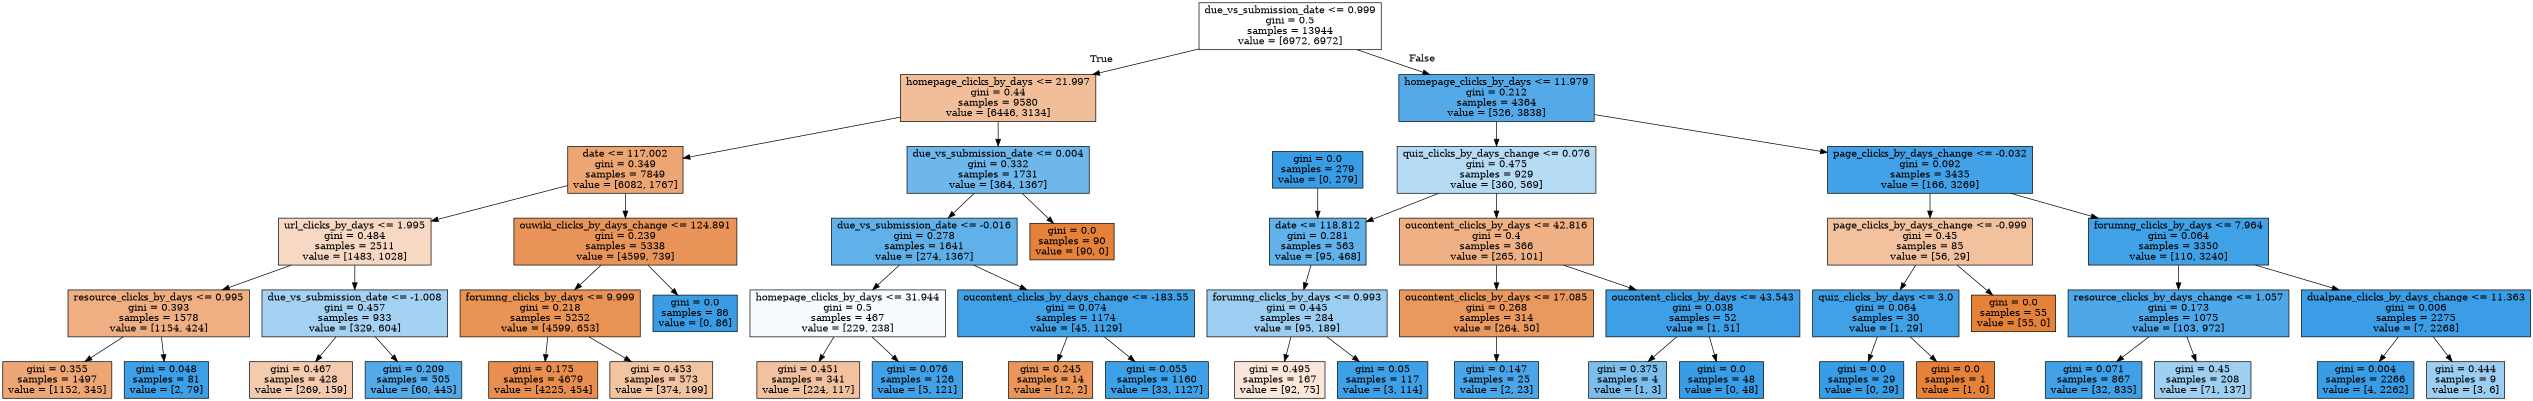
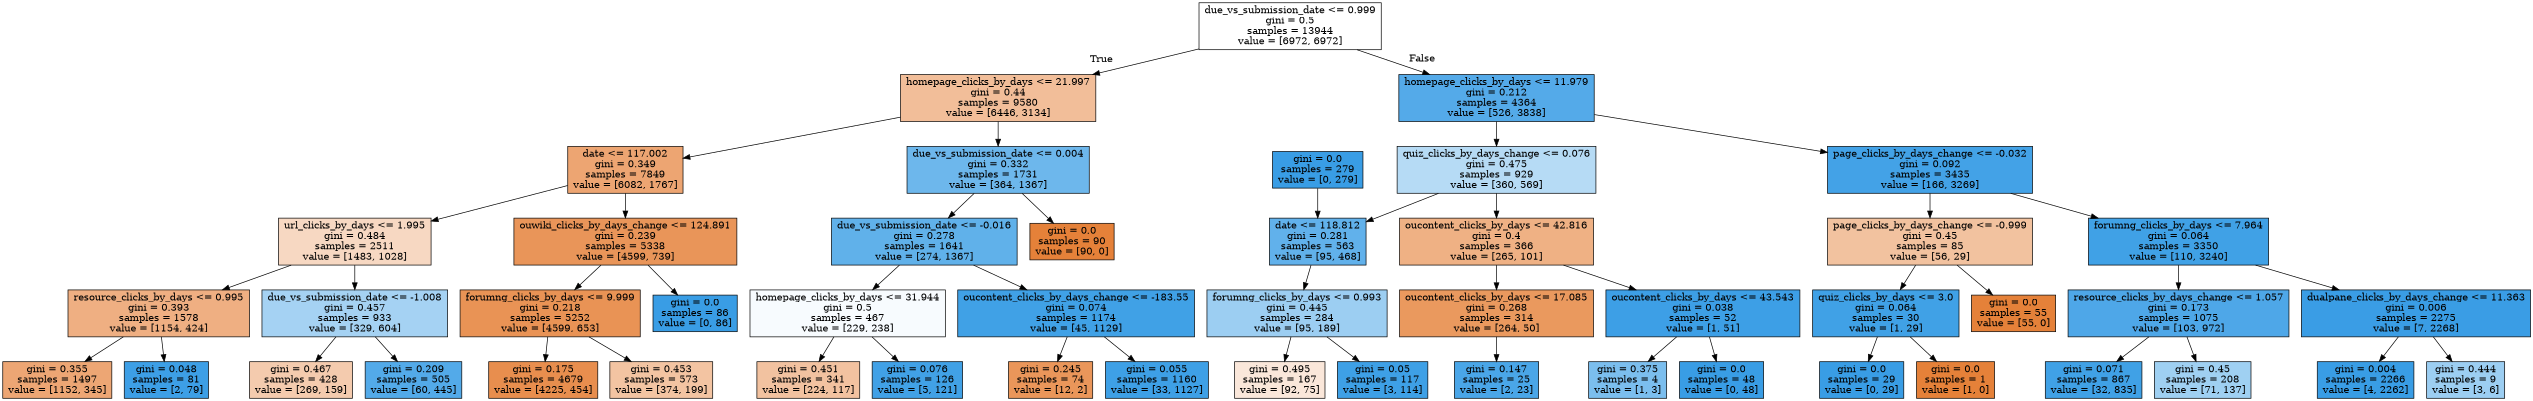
  digraph {
    node [color=black fillcolor="#399de5ff" shape=box style=filled]
    n1 [fillcolor="#e5813900" label="due_vs_submission_date <= 0.999\ngini = 0.5\nsamples = 13944\nvalue = [6972, 6972]"]
    n2 [fillcolor="#e5813983" label="homepage_clicks_by_days <= 21.997\ngini = 0.44\nsamples = 9580\nvalue = [6446, 3134]"]
    n3 [fillcolor="#399de5dc" label="homepage_clicks_by_days <= 11.979\ngini = 0.212\nsamples = 4364\nvalue = [526, 3838]"]
    n4 [fillcolor="#e58139b5" label="date <= 117.002\ngini = 0.349\nsamples = 7849\nvalue = [6082, 1767]"]
    n5 [fillcolor="#399de5bb" label="due_vs_submission_date <= 0.004\ngini = 0.332\nsamples = 1731\nvalue = [364, 1367]"]
    n6 [fillcolor="#399de55e" label="quiz_clicks_by_days_change <= 0.076\ngini = 0.475\nsamples = 929\nvalue = [360, 569]"]
    n7 [fillcolor="#399de5f2" label="page_clicks_by_days_change <= -0.032\ngini = 0.092\nsamples = 3435\nvalue = [166, 3269]"]
    n8 [fillcolor="#e581394e" label="url_clicks_by_days <= 1.995\ngini = 0.484\nsamples = 2511\nvalue = [1483, 1028]"]
    n9 [fillcolor="#e58139d6" label="ouwiki_clicks_by_days_change <= 124.891\ngini = 0.239\nsamples = 5338\nvalue = [4599, 739]"]
    n10 [fillcolor="#399de5cc" label="due_vs_submission_date <= -0.016\ngini = 0.278\nsamples = 1641\nvalue = [274, 1367]"]
    n11 [fillcolor="#e58139ff" label="gini = 0.0\nsamples = 90\nvalue = [90, 0]"]
    n12 [fillcolor="#e58139a1" label="resource_clicks_by_days <= 0.995\ngini = 0.393\nsamples = 1578\nvalue = [1154, 424]"]
    n13 [fillcolor="#399de574" label="due_vs_submission_date <= -1.008\ngini = 0.457\nsamples = 933\nvalue = [329, 604]"]
    n14 [fillcolor="#e58139db" label="forumng_clicks_by_days <= 9.999\ngini = 0.218\nsamples = 5252\nvalue = [4599, 653]"]
    n15 [label="gini = 0.0\nsamples = 86\nvalue = [0, 86]"]
    n16 [fillcolor="#e58139b3" label="gini = 0.355\nsamples = 1497\nvalue = [1152, 345]"]
    n17 [fillcolor="#399de5f9" label="gini = 0.048\nsamples = 81\nvalue = [2, 79]"]
    n18 [fillcolor="#e5813968" label="gini = 0.467\nsamples = 428\nvalue = [269, 159]"]
    n19 [fillcolor="#399de5dd" label="gini = 0.209\nsamples = 505\nvalue = [60, 445]"]
    n20 [fillcolor="#e58139e4" label="gini = 0.175\nsamples = 4679\nvalue = [4225, 454]"]
    n21 [fillcolor="#e5813977" label="gini = 0.453\nsamples = 573\nvalue = [374, 199]"]
    n22 [fillcolor="#399de50a" label="homepage_clicks_by_days <= 31.944\ngini = 0.5\nsamples = 467\nvalue = [229, 238]"]
    n23 [fillcolor="#399de5f5" label="oucontent_clicks_by_days_change <= -183.55\ngini = 0.074\nsamples = 1174\nvalue = [45, 1129]"]
    n24 [fillcolor="#e581397a" label="gini = 0.451\nsamples = 341\nvalue = [224, 117]"]
    n25 [fillcolor="#399de5f4" label="gini = 0.076\nsamples = 126\nvalue = [5, 121]"]
-   n26 [fillcolor="#e58139d4" label="gini = 0.245\nsamples = 14\nvalue = [12, 2]"]
+   n26 [fillcolor="#e58139d4" label="gini = 0.245\nsamples = 74\nvalue = [12, 2]"]
    n27 [fillcolor="#399de5f8" label="gini = 0.055\nsamples = 1160\nvalue = [33, 1127]"]
    n28 [fillcolor="#399de5cb" label="date <= 118.812\ngini = 0.281\nsamples = 563\nvalue = [95, 468]"]
    n29 [fillcolor="#e581399e" label="oucontent_clicks_by_days <= 42.816\ngini = 0.4\nsamples = 366\nvalue = [265, 101]"]
    n30 [fillcolor="#e581397b" label="page_clicks_by_days_change <= -0.999\ngini = 0.45\nsamples = 85\nvalue = [56, 29]"]
    n31 [fillcolor="#399de5f6" label="forumng_clicks_by_days <= 7.964\ngini = 0.064\nsamples = 3350\nvalue = [110, 3240]"]
    n32 [fillcolor="#399de57f" label="forumng_clicks_by_days <= 0.993\ngini = 0.445\nsamples = 284\nvalue = [95, 189]"]
    n33 [fillcolor="#e58139cf" label="oucontent_clicks_by_days <= 17.085\ngini = 0.268\nsamples = 314\nvalue = [264, 50]"]
    n34 [fillcolor="#399de5fa" label="oucontent_clicks_by_days <= 43.543\ngini = 0.038\nsamples = 52\nvalue = [1, 51]"]
    n35 [label="gini = 0.0\nsamples = 279\nvalue = [0, 279]"]
    n36 [fillcolor="#e581392f" label="gini = 0.495\nsamples = 167\nvalue = [92, 75]"]
    n37 [fillcolor="#399de5f8" label="gini = 0.05\nsamples = 117\nvalue = [3, 114]"]
    n38 [fillcolor="#399de5e9" label="gini = 0.147\nsamples = 25\nvalue = [2, 23]"]
    n39 [fillcolor="#399de5aa" label="gini = 0.375\nsamples = 4\nvalue = [1, 3]"]
    n40 [label="gini = 0.0\nsamples = 48\nvalue = [0, 48]"]
    n41 [fillcolor="#399de5f6" label="quiz_clicks_by_days <= 3.0\ngini = 0.064\nsamples = 30\nvalue = [1, 29]"]
    n42 [fillcolor="#e58139ff" label="gini = 0.0\nsamples = 55\nvalue = [55, 0]"]
    n43 [fillcolor="#399de5e4" label="resource_clicks_by_days_change <= 1.057\ngini = 0.173\nsamples = 1075\nvalue = [103, 972]"]
    n44 [fillcolor="#399de5fe" label="dualpane_clicks_by_days_change <= 11.363\ngini = 0.006\nsamples = 2275\nvalue = [7, 2268]"]
    n45 [label="gini = 0.0\nsamples = 29\nvalue = [0, 29]"]
    n46 [fillcolor="#e58139ff" label="gini = 0.0\nsamples = 1\nvalue = [1, 0]"]
    n47 [fillcolor="#399de5f5" label="gini = 0.071\nsamples = 867\nvalue = [32, 835]"]
    n48 [fillcolor="#399de57b" label="gini = 0.45\nsamples = 208\nvalue = [71, 137]"]
    n49 [label="gini = 0.004\nsamples = 2266\nvalue = [4, 2262]"]
    n50 [fillcolor="#399de57f" label="gini = 0.444\nsamples = 9\nvalue = [3, 6]"]
    n1 -> n2 [headlabel=True labelangle=45 labeldistance=2.5]
    n1 -> n3 [headlabel=False labelangle=-45 labeldistance=2.5]
    n2 -> n4
    n2 -> n5
    n3 -> n6
    n3 -> n7
    n4 -> n8
    n4 -> n9
    n5 -> n10
    n5 -> n11
    n6 -> n28
    n6 -> n29
    n7 -> n30
    n7 -> n31
    n8 -> n12
    n8 -> n13
    n9 -> n14
    n9 -> n15
    n10 -> n22
    n10 -> n23
    n12 -> n16
    n12 -> n17
    n13 -> n18
    n13 -> n19
    n14 -> n20
    n14 -> n21
    n22 -> n24
    n22 -> n25
    n23 -> n26
    n23 -> n27
    n28 -> n32
    n29 -> n33
    n29 -> n34
    n30 -> n41
    n30 -> n42
    n31 -> n43
    n31 -> n44
    n32 -> n36
    n32 -> n37
    n33 -> n38
    n34 -> n39
    n34 -> n40
    n35 -> n28
    n41 -> n45
    n41 -> n46
    n43 -> n47
    n43 -> n48
    n44 -> n49
    n44 -> n50
  }
